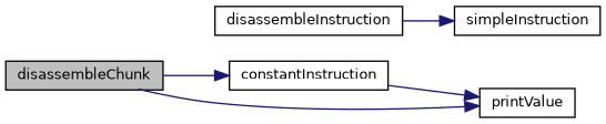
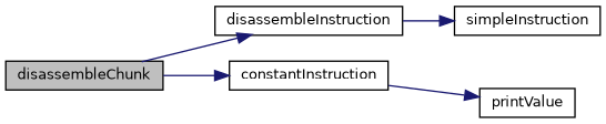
  digraph {
    rankdir=LR
    node [color=black fillcolor=white fontname=Helvetica fontsize=10 shape=record style=filled]
    edge [color=midnightblue fontname=Helvetica fontsize=10 labelfontname=Helvetica labelfontsize=10 style=solid]
    n1 [fillcolor=grey75 fontcolor=black height=0.2 label=disassembleChunk width=0.4]
    n2 [height=0.2 label=disassembleInstruction width=0.4]
    n3 [height=0.2 label=constantInstruction width=0.4]
    n4 [height=0.2 label=simpleInstruction width=0.4]
    n5 [height=0.2 label=printValue width=0.4]
-   n1 -> n5
+   n1 -> n2
    n1 -> n3
    n2 -> n4
    n3 -> n5
  }
